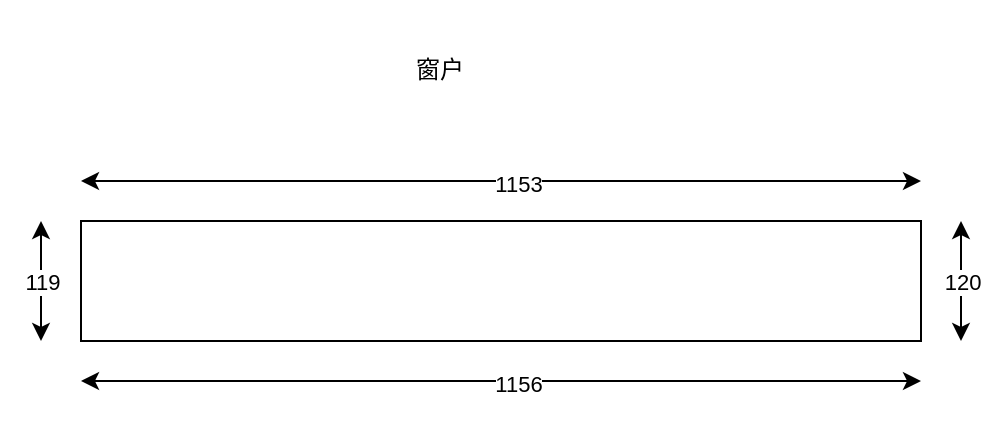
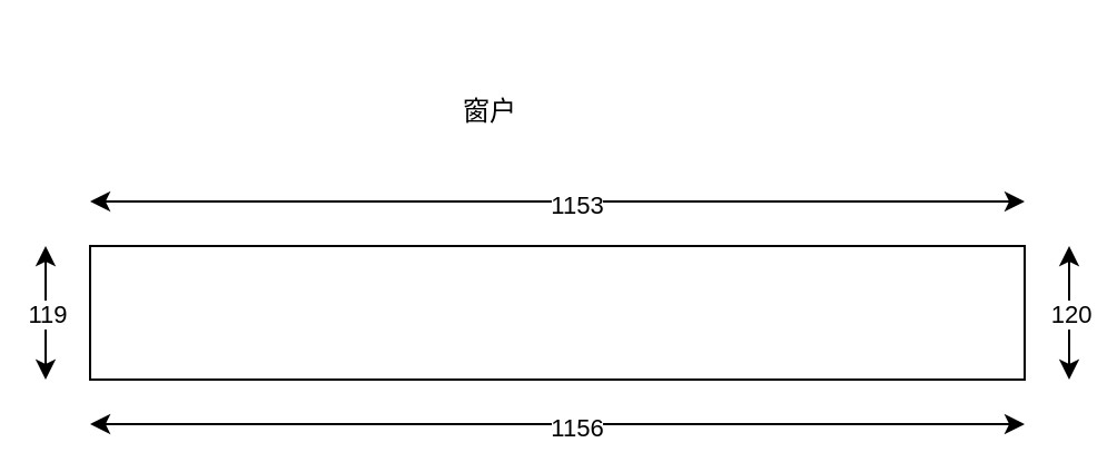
  <mxCell id="0" />
  <mxCell id="1" parent="0" />
  <mxCell id="2" value="" style="rounded=0;whiteSpace=wrap;html=1;" vertex="1" parent="1"><mxGeometry x="40" y="110" width="420" height="60" as="geometry" /></mxCell>
  <mxCell id="3" value="" style="endArrow=classic;startArrow=classic;html=1;rounded=0;" edge="1" parent="1"><mxGeometry width="50" height="50" relative="1" as="geometry"><mxPoint x="20" y="170" as="sourcePoint" /><mxPoint x="20" y="110" as="targetPoint" /></mxGeometry></mxCell>
  <mxCell id="4" value="119" style="edgeLabel;html=1;align=center;verticalAlign=middle;resizable=0;points=[];" vertex="1" connectable="0" parent="3"><mxGeometry x="0.067" y="1" relative="1" as="geometry"><mxPoint x="1" y="2" as="offset" /></mxGeometry></mxCell>
- <mxCell id="5" value="窗户" style="text;html=1;align=center;verticalAlign=middle;whiteSpace=wrap;rounded=0;" vertex="1" parent="1"><mxGeometry x="190" y="20" width="60" height="30" as="geometry" /></mxCell>
+ <mxCell id="5" value="窗户" style="text;html=1;align=center;verticalAlign=middle;whiteSpace=wrap;rounded=0;" vertex="1" parent="1"><mxGeometry x="190" y="35" width="60" height="30" as="geometry" /></mxCell>
  <mxCell id="6" value="" style="endArrow=classic;startArrow=classic;html=1;rounded=0;" edge="1" parent="1"><mxGeometry width="50" height="50" relative="1" as="geometry"><mxPoint x="40" y="190" as="sourcePoint" /><mxPoint x="460" y="190" as="targetPoint" /></mxGeometry></mxCell>
  <mxCell id="7" value="1156" style="edgeLabel;html=1;align=center;verticalAlign=middle;resizable=0;points=[];" vertex="1" connectable="0" parent="6"><mxGeometry x="0.038" y="-1" relative="1" as="geometry"><mxPoint as="offset" /></mxGeometry></mxCell>
  <mxCell id="8" value="" style="endArrow=classic;startArrow=classic;html=1;rounded=0;" edge="1" parent="1"><mxGeometry width="50" height="50" relative="1" as="geometry"><mxPoint x="40" y="90" as="sourcePoint" /><mxPoint x="460" y="90" as="targetPoint" /></mxGeometry></mxCell>
  <mxCell id="9" value="1153" style="edgeLabel;html=1;align=center;verticalAlign=middle;resizable=0;points=[];" vertex="1" connectable="0" parent="8"><mxGeometry x="0.038" y="-1" relative="1" as="geometry"><mxPoint as="offset" /></mxGeometry></mxCell>
  <mxCell id="10" value="" style="endArrow=classic;startArrow=classic;html=1;rounded=0;" edge="1" parent="1"><mxGeometry width="50" height="50" relative="1" as="geometry"><mxPoint x="480" y="170" as="sourcePoint" /><mxPoint x="480" y="110" as="targetPoint" /></mxGeometry></mxCell>
  <mxCell id="11" value="120" style="edgeLabel;html=1;align=center;verticalAlign=middle;resizable=0;points=[];" vertex="1" connectable="0" parent="10"><mxGeometry x="0.067" y="1" relative="1" as="geometry"><mxPoint x="1" y="2" as="offset" /></mxGeometry></mxCell>
